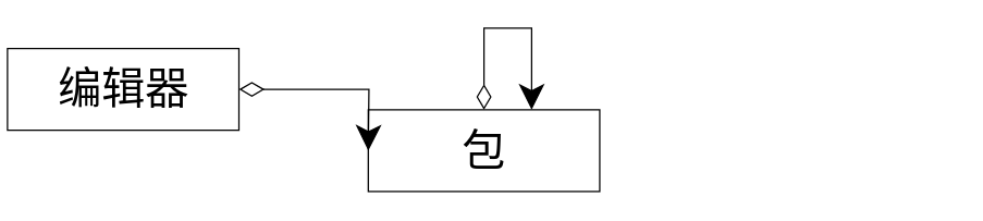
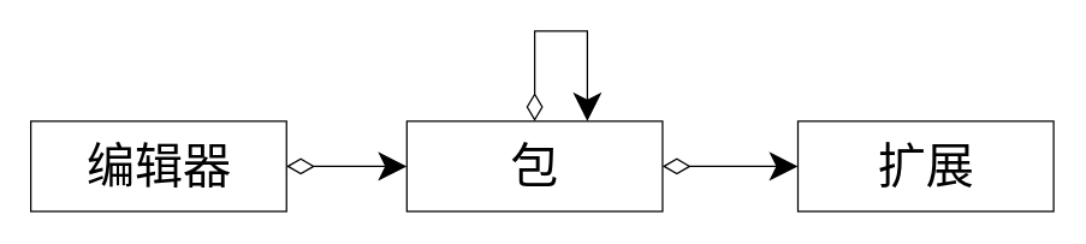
  <mxCell id="0" />
  <mxCell id="1" parent="0" />
+ <mxCell id="2" value="" style="edgeStyle=orthogonalEdgeStyle;rounded=0;orthogonalLoop=1;jettySize=auto;html=1;startSize=16;endSize=16;entryX=0;entryY=0.5;entryDx=0;entryDy=0;startArrow=diamondThin;startFill=0;" edge="1" parent="1" source="3" target="4"><mxGeometry relative="1" as="geometry"><mxPoint x="520" y="120" as="targetPoint" /></mxGeometry></mxCell>
  <mxCell id="3" value="包" style="html=1;fontSize=32;" vertex="1" parent="1"><mxGeometry x="270" y="80" width="170" height="60" as="geometry" /></mxCell>
+ <mxCell id="4" value="扩展" style="html=1;fontSize=32;" vertex="1" parent="1"><mxGeometry x="530" y="80" width="170" height="60" as="geometry" /></mxCell>
  <mxCell id="5" style="edgeStyle=orthogonalEdgeStyle;rounded=0;orthogonalLoop=1;jettySize=auto;html=1;startArrow=diamondThin;startFill=0;startSize=16;endSize=16;" edge="1" parent="1" source="3"><mxGeometry relative="1" as="geometry"><mxPoint x="390" y="80" as="targetPoint" /><Array as="points"><mxPoint x="355" y="20" /><mxPoint x="390" y="20" /></Array></mxGeometry></mxCell>
  <mxCell id="6" value="" style="edgeStyle=orthogonalEdgeStyle;rounded=0;orthogonalLoop=1;jettySize=auto;html=1;startSize=16;endSize=16;startArrow=diamondThin;startFill=0;" edge="1" parent="1" source="7"><mxGeometry relative="1" as="geometry"><mxPoint x="270" y="110" as="targetPoint" /></mxGeometry></mxCell>
- <mxCell id="7" value="编辑器" style="html=1;fontSize=32;" vertex="1" parent="1"><mxGeometry x="5" y="35" width="170" height="60" as="geometry" /></mxCell>
+ <mxCell id="7" value="编辑器" style="html=1;fontSize=32;" vertex="1" parent="1"><mxGeometry x="20" y="80" width="170" height="60" as="geometry" /></mxCell>
